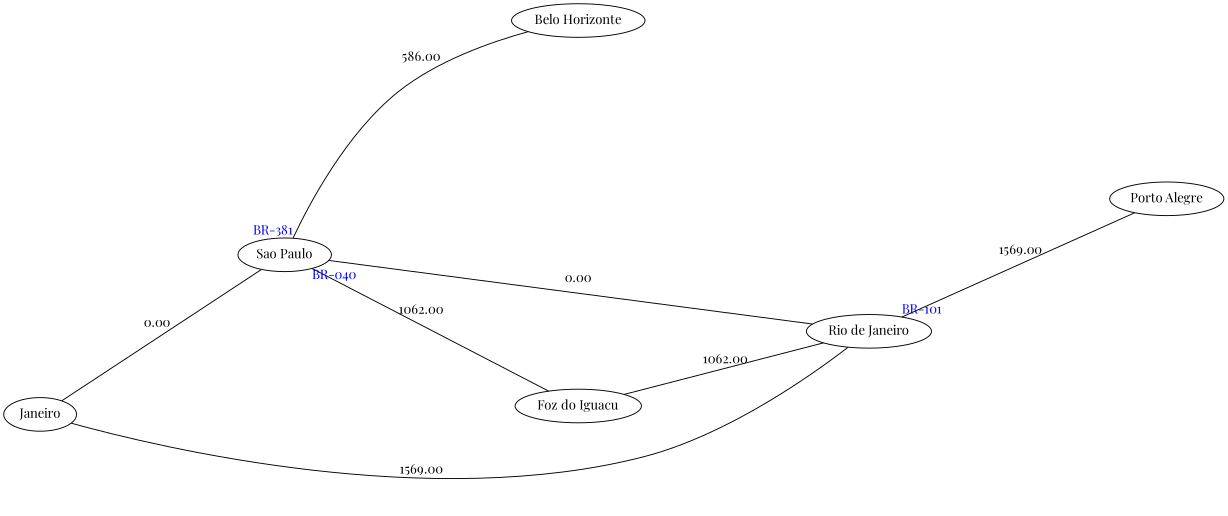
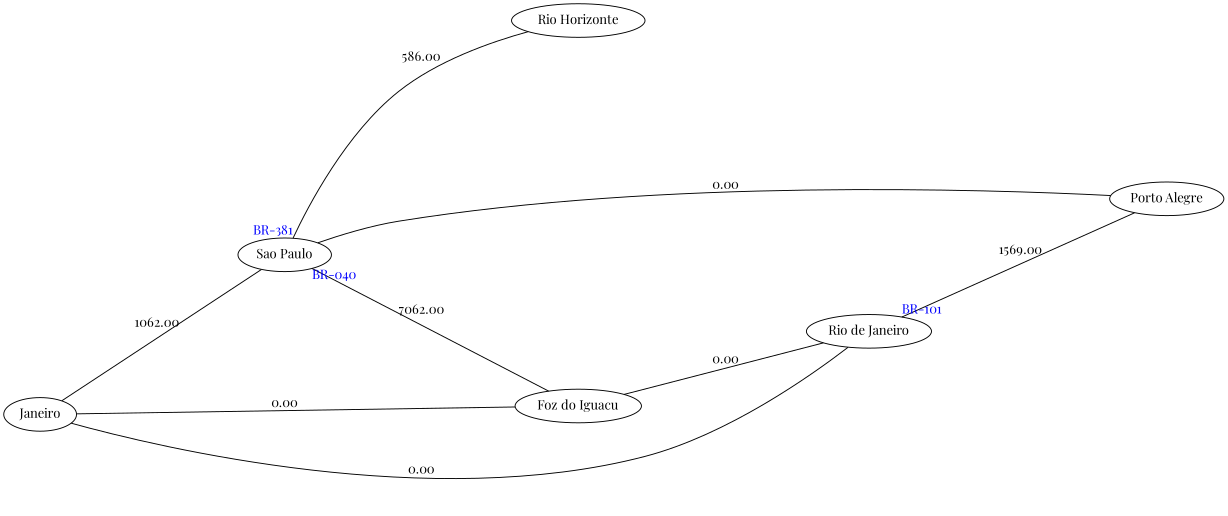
  strict graph {
    fontname="Playfair Display"
    nodesep=1
    rankdir=LR
    ranksep=2
    node [fontname="Playfair Display"]
    edge [fontname="Playfair Display" labelangle=-5 labeldistance=9 labelfontcolor=blue]
    n1 [label=Janeiro]
    "Sao Paulo"
    "Foz do Iguacu"
    "Rio de Janeiro"
-   "Belo Horizonte"
+   "Belo Horizonte" [label="Rio Horizonte"]
    "Porto Alegre"
-   n1 -- "Sao Paulo" [label=0.00]
-   n1 -- "Rio de Janeiro" [label=1569.00]
-   "Sao Paulo" -- "Foz do Iguacu" [label=1062.00 taillabel="BR-040"]
-   "Sao Paulo" -- "Rio de Janeiro" [label=0.00]
+   n1 -- "Sao Paulo" [label=1062.00]
+   n1 -- "Foz do Iguacu" [label=0.00]
+   n1 -- "Rio de Janeiro" [label=0.00]
+   "Sao Paulo" -- "Foz do Iguacu" [label=7062.00 taillabel="BR-040"]
+   "Sao Paulo" -- "Porto Alegre" [label=0.00]
    "Sao Paulo" -- "Belo Horizonte" [label=586.00 taillabel="BR-381"]
-   "Foz do Iguacu" -- "Rio de Janeiro" [label=1062.00]
+   "Foz do Iguacu" -- "Rio de Janeiro" [label=0.00]
    "Rio de Janeiro" -- "Porto Alegre" [label=1569.00 taillabel="BR-101"]
  }
